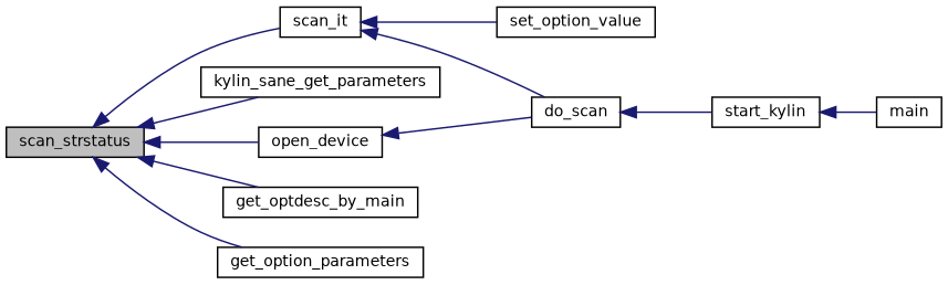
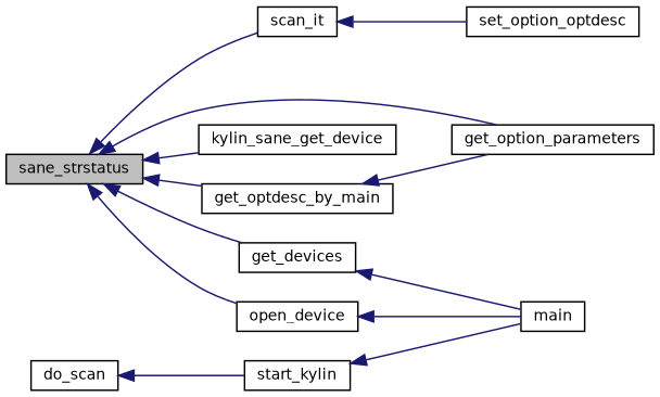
  digraph {
    rankdir=LR
    node [color=black fillcolor=white fontname=Helvetica fontsize=10 shape=record style=filled]
    edge [color=midnightblue dir=back fontname=Helvetica fontsize=10 labelfontname=Helvetica labelfontsize=10 style=solid]
-   n1 [fillcolor=grey75 fontcolor=black height=0.2 label=scan_strstatus width=0.4]
+   n1 [fillcolor=grey75 fontcolor=black height=0.2 label=sane_strstatus width=0.4]
    n2 [height=0.2 label=scan_it width=0.4]
-   n3 [height=0.2 label=kylin_sane_get_parameters width=0.4]
+   n3 [height=0.2 label=kylin_sane_get_device width=0.4]
+   n4 [height=0.2 label=get_devices width=0.4]
    n5 [height=0.2 label=open_device width=0.4]
    n6 [height=0.2 label=get_optdesc_by_main width=0.4]
    n7 [height=0.2 label=get_option_parameters width=0.4]
-   n8 [height=0.2 label=set_option_value width=0.4]
+   n8 [height=0.2 label=set_option_optdesc width=0.4]
    n9 [height=0.2 label=do_scan width=0.4]
    n10 [height=0.2 label=main width=0.4]
    n11 [height=0.2 label=start_kylin width=0.4]
    n1 -> n2
    n1 -> n3
+   n1 -> n4
    n1 -> n5
    n1 -> n6
    n1 -> n7
    n2 -> n8
-   n2 -> n9
-   n5 -> n9
+   n4 -> n10
+   n5 -> n10
+   n6 -> n7
    n9 -> n11
    n11 -> n10
  }
